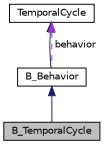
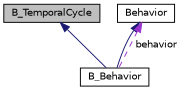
  digraph {
    node [color=black fillcolor=white fontname=Helvetica fontsize=10 shape=record style=filled]
    edge [color=midnightblue dir=back fontname=Helvetica fontsize=10 labelfontname=Helvetica labelfontsize=10 style=solid]
    n1 [fillcolor=grey75 fontcolor=black height=0.2 label=B_TemporalCycle width=0.4]
    n2 [height=0.2 label=B_Behavior width=0.4]
-   n3 [height=0.2 label=TemporalCycle width=0.4]
-   n2 -> n1
+   n3 [height=0.2 label=Behavior width=0.4]
+   n1 -> n2
    n3 -> n2
    n3 -> n2 [color=darkorchid3 label=" behavior" style=dashed]
  }
